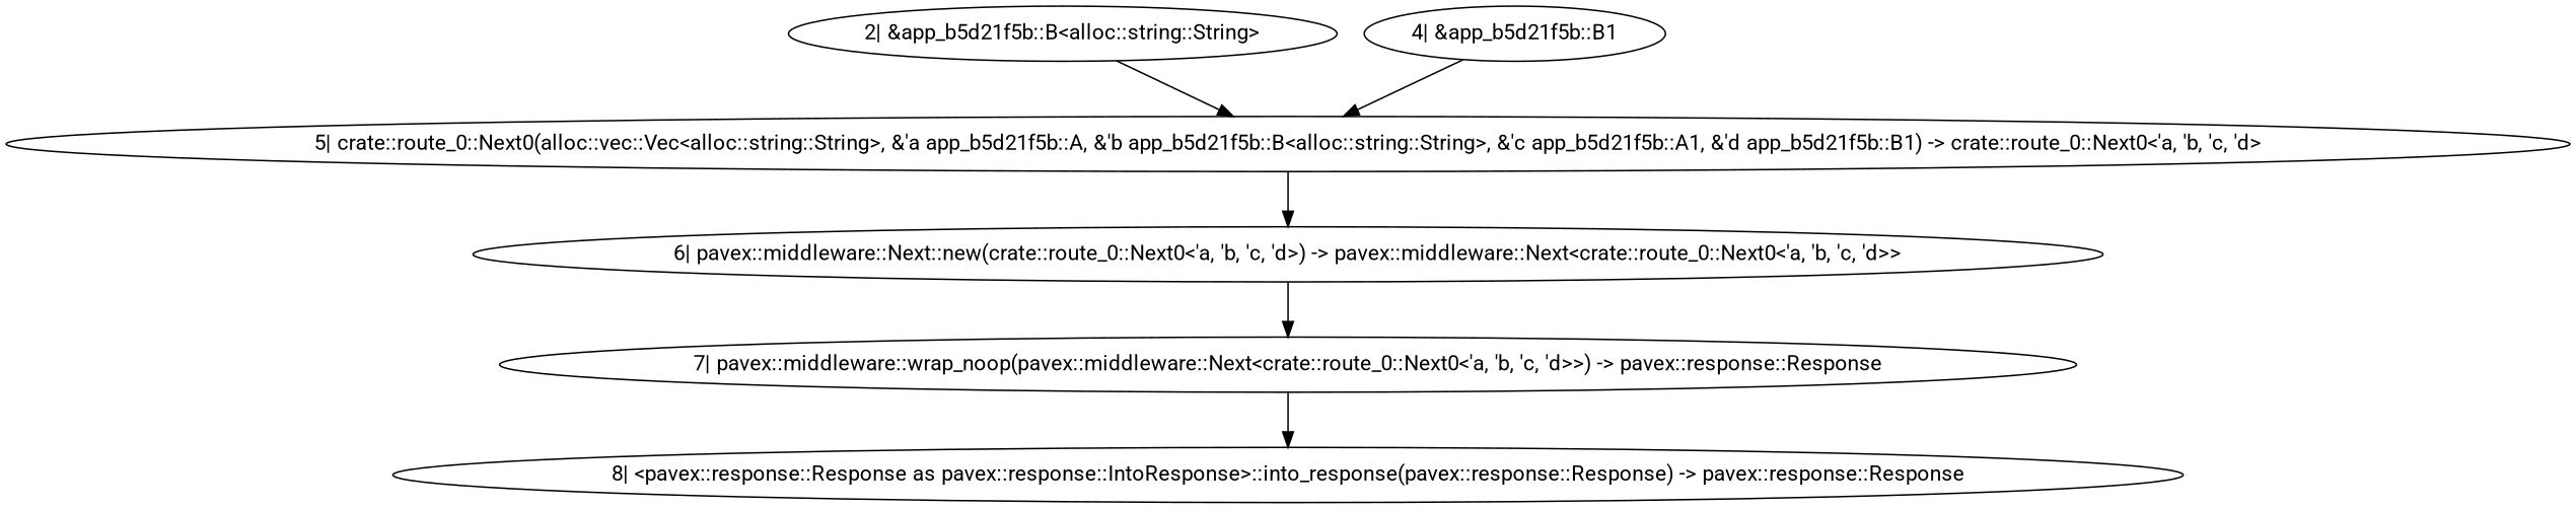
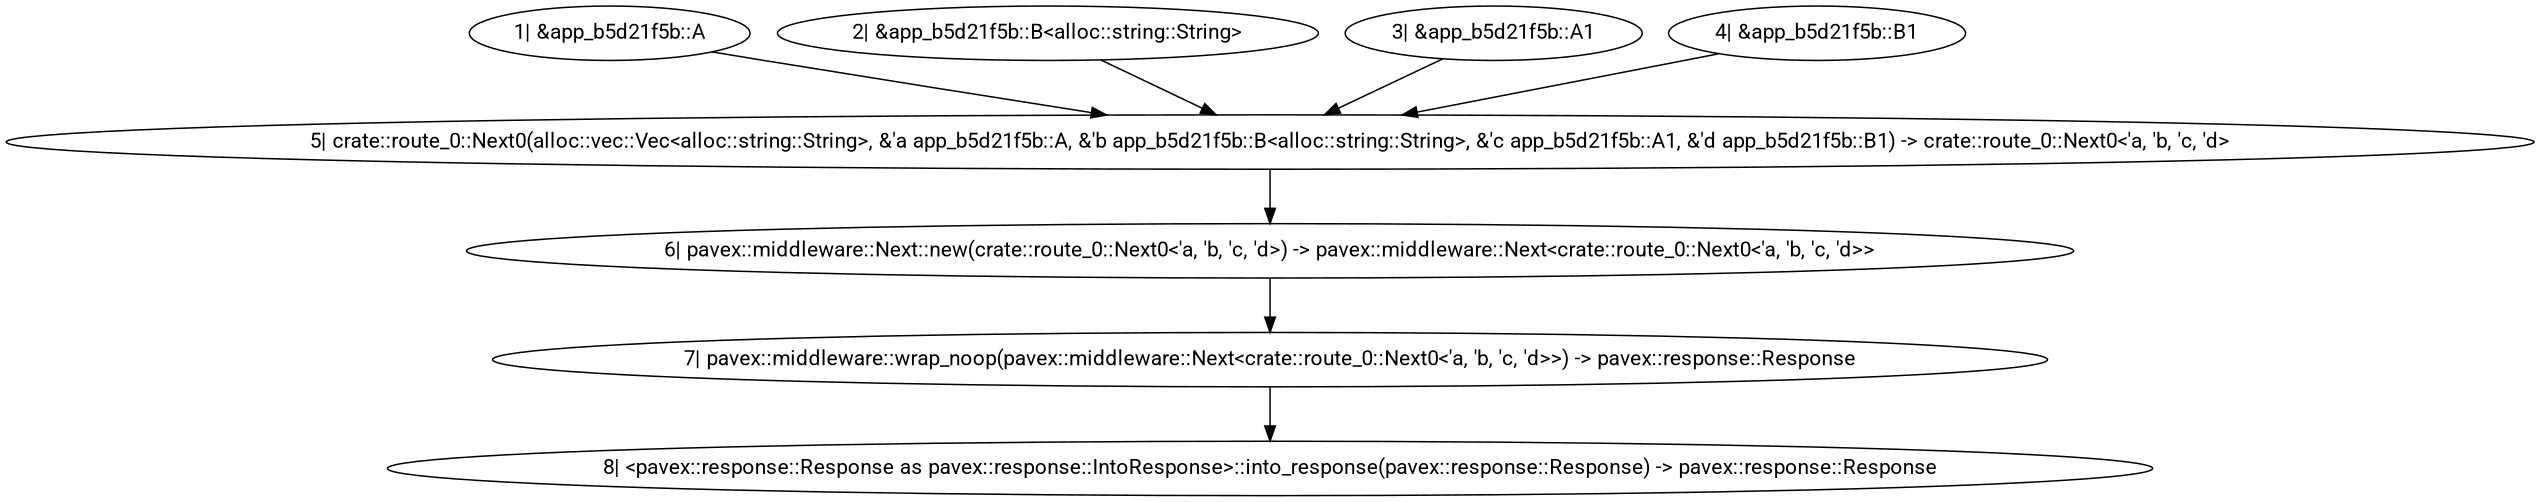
  digraph {
    fontname=Roboto
    node [fontname=Roboto]
    edge [fontname=Roboto]
    n1 [label="5| crate::route_0::Next0(alloc::vec::Vec<alloc::string::String>, &'a app_b5d21f5b::A, &'b app_b5d21f5b::B<alloc::string::String>, &'c app_b5d21f5b::A1, &'d app_b5d21f5b::B1) -> crate::route_0::Next0<'a, 'b, 'c, 'd>"]
    n2 [label="6| pavex::middleware::Next::new(crate::route_0::Next0<'a, 'b, 'c, 'd>) -> pavex::middleware::Next<crate::route_0::Next0<'a, 'b, 'c, 'd>>"]
+   n3 [label="1| &app_b5d21f5b::A"]
    n4 [label="2| &app_b5d21f5b::B<alloc::string::String>"]
+   n5 [label="3| &app_b5d21f5b::A1"]
    n6 [label="4| &app_b5d21f5b::B1"]
    n7 [label="7| pavex::middleware::wrap_noop(pavex::middleware::Next<crate::route_0::Next0<'a, 'b, 'c, 'd>>) -> pavex::response::Response"]
    n8 [label="8| <pavex::response::Response as pavex::response::IntoResponse>::into_response(pavex::response::Response) -> pavex::response::Response"]
    n1 -> n2
    n2 -> n7
+   n3 -> n1
    n4 -> n1
+   n5 -> n1
    n6 -> n1
    n7 -> n8
  }
